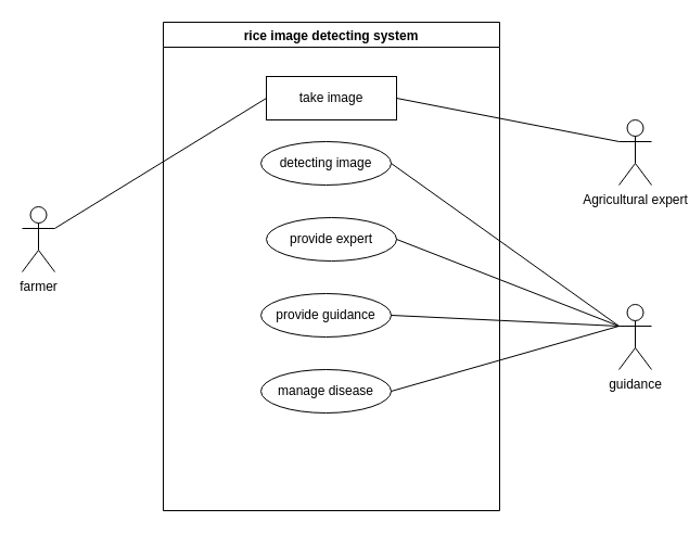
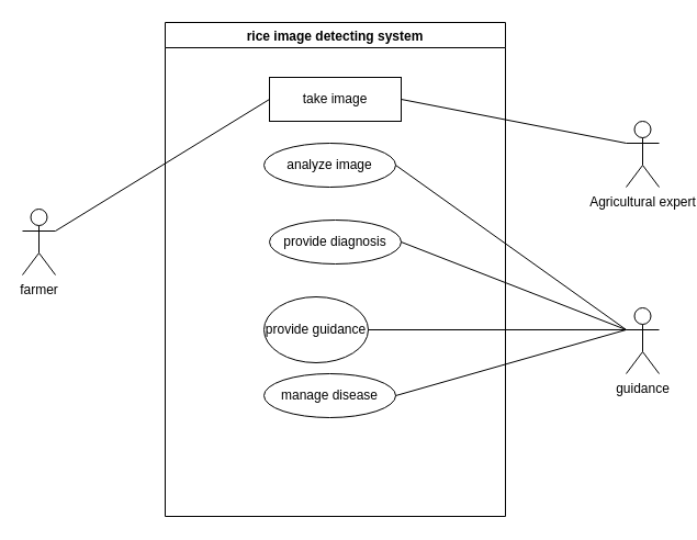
  <mxCell id="0" />
  <mxCell id="1" parent="0" />
  <mxCell id="2" value="rice image detecting system" style="swimlane;" vertex="1" parent="1"><mxGeometry x="150" y="20" width="310" height="450" as="geometry" /></mxCell>
  <mxCell id="3" value="take image" style="whiteSpace=wrap;html=1;rounded=0;" vertex="1" parent="2"><mxGeometry x="95" y="50" width="120" height="40" as="geometry" /></mxCell>
  <mxCell id="4" value="manage disease" style="ellipse;whiteSpace=wrap;html=1;" vertex="1" parent="2"><mxGeometry x="90" y="320" width="120" height="40" as="geometry" /></mxCell>
- <mxCell id="5" value="provide guidance" style="ellipse;whiteSpace=wrap;html=1;" vertex="1" parent="2"><mxGeometry x="90" y="250" width="120" height="40" as="geometry" /></mxCell>
- <mxCell id="6" value="provide expert" style="ellipse;whiteSpace=wrap;html=1;" vertex="1" parent="2"><mxGeometry x="95" y="180" width="120" height="40" as="geometry" /></mxCell>
- <mxCell id="7" value="detecting image" style="ellipse;whiteSpace=wrap;html=1;" vertex="1" parent="2"><mxGeometry x="90" y="110" width="120" height="40" as="geometry" /></mxCell>
+ <mxCell id="5" value="provide guidance" style="ellipse;whiteSpace=wrap;html=1;" vertex="1" parent="2"><mxGeometry x="90" y="250" width="95" height="60" as="geometry" /></mxCell>
+ <mxCell id="6" value="provide diagnosis" style="ellipse;whiteSpace=wrap;html=1;" vertex="1" parent="2"><mxGeometry x="95" y="180" width="120" height="40" as="geometry" /></mxCell>
+ <mxCell id="7" value="analyze image" style="ellipse;whiteSpace=wrap;html=1;" vertex="1" parent="2"><mxGeometry x="90" y="110" width="120" height="40" as="geometry" /></mxCell>
  <mxCell id="8" value="farmer" style="shape=umlActor;verticalLabelPosition=bottom;verticalAlign=top;html=1;outlineConnect=0;" vertex="1" parent="1"><mxGeometry x="20" y="190" width="30" height="60" as="geometry" /></mxCell>
  <mxCell id="9" value="guidance" style="shape=umlActor;verticalLabelPosition=bottom;verticalAlign=top;html=1;outlineConnect=0;" vertex="1" parent="1"><mxGeometry x="570" y="280" width="30" height="60" as="geometry" /></mxCell>
  <mxCell id="10" value="Agricultural expert" style="shape=umlActor;verticalLabelPosition=bottom;verticalAlign=top;html=1;outlineConnect=0;" vertex="1" parent="1"><mxGeometry x="570" y="110" width="30" height="60" as="geometry" /></mxCell>
  <mxCell id="11" value="" style="endArrow=none;html=1;rounded=0;exitX=1;exitY=0.333;exitDx=0;exitDy=0;exitPerimeter=0;entryX=0;entryY=0.5;entryDx=0;entryDy=0;" edge="1" parent="1" source="8" target="3"><mxGeometry width="50" height="50" relative="1" as="geometry"><mxPoint x="40" y="170" as="sourcePoint" /><mxPoint x="90" y="120" as="targetPoint" /></mxGeometry></mxCell>
  <mxCell id="12" value="" style="endArrow=none;html=1;rounded=0;exitX=1;exitY=0.5;exitDx=0;exitDy=0;entryX=0;entryY=0.333;entryDx=0;entryDy=0;entryPerimeter=0;" edge="1" parent="1" source="6" target="9"><mxGeometry width="50" height="50" relative="1" as="geometry"><mxPoint x="450" y="440" as="sourcePoint" /><mxPoint x="570" y="390" as="targetPoint" /></mxGeometry></mxCell>
  <mxCell id="13" value="" style="endArrow=none;html=1;rounded=0;exitX=1;exitY=0.5;exitDx=0;exitDy=0;entryX=0;entryY=0.333;entryDx=0;entryDy=0;entryPerimeter=0;" edge="1" parent="1" source="7" target="9"><mxGeometry width="50" height="50" relative="1" as="geometry"><mxPoint x="510" y="290" as="sourcePoint" /><mxPoint x="560" y="240" as="targetPoint" /></mxGeometry></mxCell>
  <mxCell id="14" value="" style="endArrow=none;html=1;rounded=0;exitX=1;exitY=0.5;exitDx=0;exitDy=0;entryX=0;entryY=0.333;entryDx=0;entryDy=0;entryPerimeter=0;" edge="1" parent="1" source="3" target="10"><mxGeometry width="50" height="50" relative="1" as="geometry"><mxPoint x="500" y="170" as="sourcePoint" /><mxPoint x="550" y="120" as="targetPoint" /></mxGeometry></mxCell>
  <mxCell id="15" value="" style="endArrow=none;html=1;rounded=0;exitX=1;exitY=0.5;exitDx=0;exitDy=0;entryX=0;entryY=0.333;entryDx=0;entryDy=0;entryPerimeter=0;" edge="1" parent="1" source="5" target="9"><mxGeometry width="50" height="50" relative="1" as="geometry"><mxPoint x="430" y="400" as="sourcePoint" /><mxPoint x="480" y="350" as="targetPoint" /></mxGeometry></mxCell>
  <mxCell id="16" value="" style="endArrow=none;html=1;rounded=0;exitX=1;exitY=0.5;exitDx=0;exitDy=0;entryX=0;entryY=0.333;entryDx=0;entryDy=0;entryPerimeter=0;" edge="1" parent="1" source="4" target="9"><mxGeometry width="50" height="50" relative="1" as="geometry"><mxPoint x="440" y="450" as="sourcePoint" /><mxPoint x="490" y="400" as="targetPoint" /></mxGeometry></mxCell>
